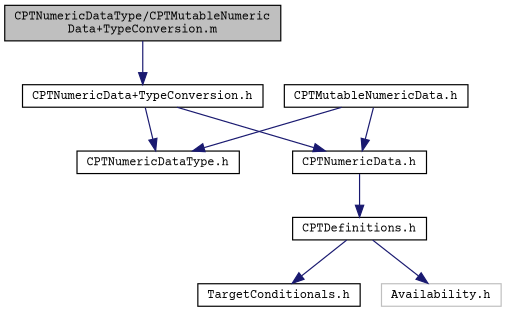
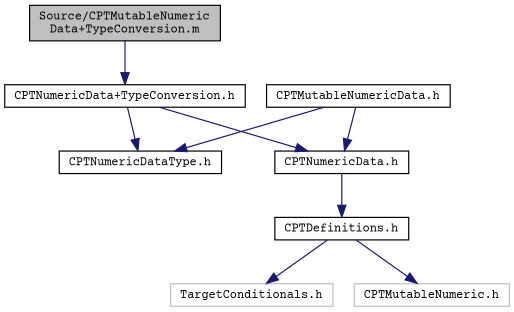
  digraph {
    fontname="Courier Prime"
    node [color=black fontname="Courier Prime" fontsize=10 shape=record]
    edge [color=midnightblue fontname="Courier Prime" fontsize=10 labelfontname="Lucinda Grande" labelfontsize=10 style=solid]
-   n1 [fillcolor=grey75 fontcolor=black height=0.2 label="CPTNumericDataType/CPTMutableNumeric\lData+TypeConversion.m" style=filled width=0.4]
+   n1 [fillcolor=grey75 fontcolor=black height=0.2 label="Source/CPTMutableNumeric\lData+TypeConversion.m" style=filled width=0.4]
    n2 [height=0.2 label="CPTNumericData+TypeConversion.h" width=0.4]
    n3 [height=0.2 label="CPTNumericDataType.h" width=0.4]
    n4 [height=0.2 label="CPTNumericData.h" width=0.4]
    n5 [height=0.2 label="CPTMutableNumericData.h" width=0.4]
    n6 [height=0.2 label="CPTDefinitions.h" width=0.4]
-   n7 [height=0.2 label="TargetConditionals.h" width=0.4]
-   n8 [color=grey75 height=0.2 label="Availability.h" width=0.4]
+   n7 [color=grey75 height=0.2 label="TargetConditionals.h" width=0.4]
+   n8 [color=grey75 height=0.2 label="CPTMutableNumeric.h" width=0.4]
    n1 -> n2
    n2 -> n3
    n2 -> n4
    n4 -> n6
    n5 -> n3
    n5 -> n4
    n6 -> n7
    n6 -> n8
  }
